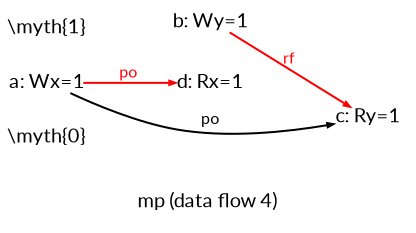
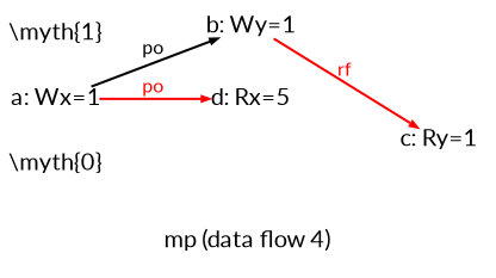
  digraph {
    fontname=Lato
    fontsize=10
    label="mp (data flow 4)"
    rankdir=LR
    splines=spline
    node [fixedsize=true fontname=Lato fontsize=10 shape=none]
    edge [arrowsize=0.300000 fontname=Lato fontsize=8 color=red fontcolor=red]
    n1 [height=0.091875 label="\\myth{0}" width=0.455000]
    n2 [height=0.138889 label="a: Wx=1" width=0.486111]
    n3 [height=0.138889 label="b: Wy=1" width=0.486111]
-   n4 [height=0.138889 label="d: Rx=1" width=0.486111]
+   n4 [height=0.138889 label="d: Rx=5" width=0.486111]
    n5 [height=0.138889 label="c: Ry=1" width=0.486111]
    n6 [height=0.091875 label="\\myth{1}" width=0.455000]
-   n2 -> n5 [label=po color="" fontcolor=""]
+   n2 -> n3 [label=po color="" fontcolor=""]
    n2 -> n4 [label=po]
    n3 -> n5 [label=rf]
  }
